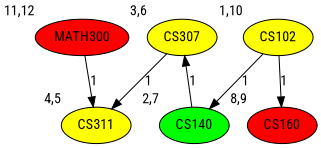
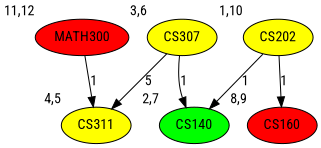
  digraph {
    fontname="Roboto Condensed"
    node [fillcolor=yellow fontname="Roboto Condensed" style=filled]
    edge [fontname="Roboto Condensed"]
    n1 [fillcolor=red label=MATH300 xlabel="11,12"]
    n2 [label=CS311 xlabel="4,5"]
-   n3 [label=CS102 xlabel="1,10"]
+   n3 [label=CS202 xlabel="1,10"]
    n4 [fillcolor=red label=CS160 xlabel="8,9"]
    n5 [fillcolor=green label=CS140 xlabel="2,7"]
    n6 [label=CS307 xlabel="3,6"]
    n1 -> n2 [label=1]
    n3 -> n4 [label=1]
    n3 -> n5 [label=1]
-   n5 -> n6 [label=1]
-   n6 -> n2 [label=1]
+   n6 -> n5 [label=1]
+   n6 -> n2 [label=5]
  }
